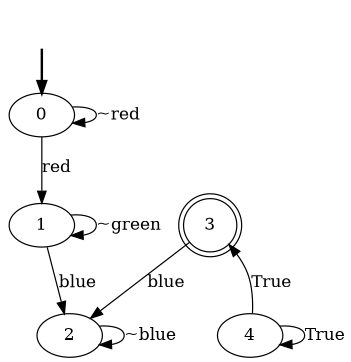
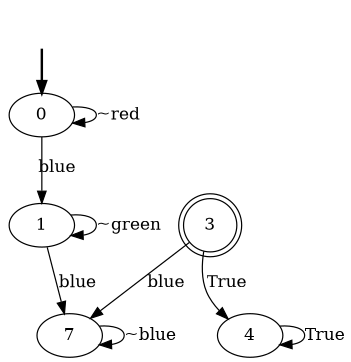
  digraph {
    fake [style=invisible]
    0 [root=true]
    1
-   2
+   2 [label=7]
    3 [shape=doublecircle]
    4
    fake -> 0 [style=bold]
    0 -> 0 [label="~red"]
-   0 -> 1 [label=red]
+   0 -> 1 [label=blue]
    1 -> 1 [label="~green"]
    1 -> 2 [label=blue]
    2 -> 2 [label="~blue"]
    3 -> 2 [label=blue]
-   4 -> 3 [label=True]
+   3 -> 4 [label=True]
    4 -> 4 [label=True]
  }
